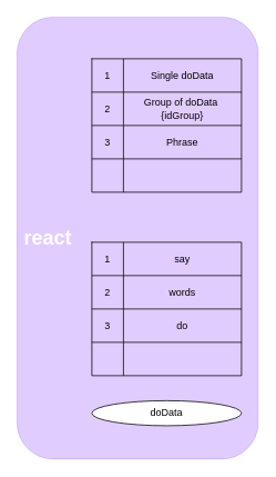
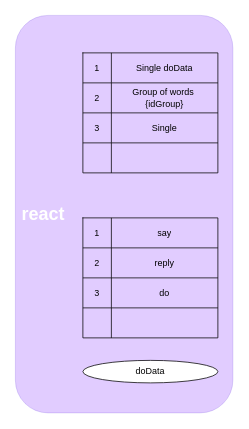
  <mxCell id="0" />
  <mxCell id="1" parent="0" />
  <mxCell id="2" value="&lt;h1&gt;&amp;nbsp;react&lt;/h1&gt;" style="whiteSpace=wrap;html=1;align=left;shadow=0;fillColor=#6a00ff;strokeColor=#3700CC;rounded=1;imageVerticalAlign=middle;fontColor=#ffffff;opacity=20;glass=0;" vertex="1" parent="1"><mxGeometry x="20" y="20" width="290" height="530" as="geometry" /></mxCell>
  <mxCell id="3" value="" style="shape=table;startSize=0;container=1;collapsible=0;childLayout=tableLayout;rounded=0;shadow=0;strokeColor=default;fillColor=none;" vertex="1" parent="1"><mxGeometry x="110" y="70" width="180" height="160" as="geometry" /></mxCell>
  <mxCell id="4" value="" style="shape=tableRow;horizontal=0;startSize=0;swimlaneHead=0;swimlaneBody=0;top=0;left=0;bottom=0;right=0;collapsible=0;dropTarget=0;fillColor=none;points=[[0,0.5],[1,0.5]];portConstraint=eastwest;rounded=0;shadow=0;strokeColor=default;" vertex="1" parent="3"><mxGeometry width="180" height="40" as="geometry" /></mxCell>
  <mxCell id="5" value="1" style="shape=partialRectangle;html=1;whiteSpace=wrap;connectable=0;overflow=hidden;fillColor=none;top=0;left=0;bottom=0;right=0;pointerEvents=1;rounded=0;shadow=0;strokeColor=default;" vertex="1" parent="4"><mxGeometry width="38" height="40" as="geometry"><mxRectangle width="38" height="40" as="alternateBounds" /></mxGeometry></mxCell>
  <mxCell id="6" value="Single doData" style="shape=partialRectangle;html=1;whiteSpace=wrap;connectable=0;overflow=hidden;fillColor=none;top=0;left=0;bottom=0;right=0;pointerEvents=1;rounded=0;shadow=0;strokeColor=default;" vertex="1" parent="4"><mxGeometry x="38" width="142" height="40" as="geometry"><mxRectangle width="142" height="40" as="alternateBounds" /></mxGeometry></mxCell>
  <mxCell id="7" value="" style="shape=tableRow;horizontal=0;startSize=0;swimlaneHead=0;swimlaneBody=0;top=0;left=0;bottom=0;right=0;collapsible=0;dropTarget=0;fillColor=none;points=[[0,0.5],[1,0.5]];portConstraint=eastwest;rounded=0;shadow=0;strokeColor=default;" vertex="1" parent="3"><mxGeometry y="40" width="180" height="40" as="geometry" /></mxCell>
  <mxCell id="8" value="2" style="shape=partialRectangle;html=1;whiteSpace=wrap;connectable=0;overflow=hidden;fillColor=none;top=0;left=0;bottom=0;right=0;pointerEvents=1;rounded=0;shadow=0;strokeColor=default;" vertex="1" parent="7"><mxGeometry width="38" height="40" as="geometry"><mxRectangle width="38" height="40" as="alternateBounds" /></mxGeometry></mxCell>
- <mxCell id="9" value="Group of doData&amp;nbsp;&lt;br&gt;{idGroup}" style="shape=partialRectangle;html=1;whiteSpace=wrap;connectable=0;overflow=hidden;fillColor=none;top=0;left=0;bottom=0;right=0;pointerEvents=1;rounded=0;shadow=0;strokeColor=default;" vertex="1" parent="7"><mxGeometry x="38" width="142" height="40" as="geometry"><mxRectangle width="142" height="40" as="alternateBounds" /></mxGeometry></mxCell>
+ <mxCell id="9" value="Group of words&amp;nbsp;&lt;br&gt;{idGroup}" style="shape=partialRectangle;html=1;whiteSpace=wrap;connectable=0;overflow=hidden;fillColor=none;top=0;left=0;bottom=0;right=0;pointerEvents=1;rounded=0;shadow=0;strokeColor=default;" vertex="1" parent="7"><mxGeometry x="38" width="142" height="40" as="geometry"><mxRectangle width="142" height="40" as="alternateBounds" /></mxGeometry></mxCell>
  <mxCell id="10" value="" style="shape=tableRow;horizontal=0;startSize=0;swimlaneHead=0;swimlaneBody=0;top=0;left=0;bottom=0;right=0;collapsible=0;dropTarget=0;fillColor=none;points=[[0,0.5],[1,0.5]];portConstraint=eastwest;rounded=0;shadow=0;strokeColor=default;" vertex="1" parent="3"><mxGeometry y="80" width="180" height="40" as="geometry" /></mxCell>
  <mxCell id="11" value="3" style="shape=partialRectangle;html=1;whiteSpace=wrap;connectable=0;overflow=hidden;fillColor=none;top=0;left=0;bottom=0;right=0;pointerEvents=1;rounded=0;shadow=0;strokeColor=default;" vertex="1" parent="10"><mxGeometry width="38" height="40" as="geometry"><mxRectangle width="38" height="40" as="alternateBounds" /></mxGeometry></mxCell>
- <mxCell id="12" value="Phrase" style="shape=partialRectangle;html=1;whiteSpace=wrap;connectable=0;overflow=hidden;fillColor=none;top=0;left=0;bottom=0;right=0;pointerEvents=1;rounded=0;shadow=0;strokeColor=default;" vertex="1" parent="10"><mxGeometry x="38" width="142" height="40" as="geometry"><mxRectangle width="142" height="40" as="alternateBounds" /></mxGeometry></mxCell>
+ <mxCell id="12" value="Single" style="shape=partialRectangle;html=1;whiteSpace=wrap;connectable=0;overflow=hidden;fillColor=none;top=0;left=0;bottom=0;right=0;pointerEvents=1;rounded=0;shadow=0;strokeColor=default;" vertex="1" parent="10"><mxGeometry x="38" width="142" height="40" as="geometry"><mxRectangle width="142" height="40" as="alternateBounds" /></mxGeometry></mxCell>
  <mxCell id="13" value="" style="shape=tableRow;horizontal=0;startSize=0;swimlaneHead=0;swimlaneBody=0;top=0;left=0;bottom=0;right=0;collapsible=0;dropTarget=0;fillColor=none;points=[[0,0.5],[1,0.5]];portConstraint=eastwest;rounded=0;shadow=0;strokeColor=default;" vertex="1" parent="3"><mxGeometry y="120" width="180" height="40" as="geometry" /></mxCell>
  <mxCell id="14" value="" style="shape=partialRectangle;html=1;whiteSpace=wrap;connectable=0;overflow=hidden;fillColor=none;top=0;left=0;bottom=0;right=0;pointerEvents=1;rounded=0;shadow=0;strokeColor=default;" vertex="1" parent="13"><mxGeometry width="38" height="40" as="geometry"><mxRectangle width="38" height="40" as="alternateBounds" /></mxGeometry></mxCell>
  <mxCell id="15" value="" style="shape=partialRectangle;html=1;whiteSpace=wrap;connectable=0;overflow=hidden;fillColor=none;top=0;left=0;bottom=0;right=0;pointerEvents=1;rounded=0;shadow=0;strokeColor=default;" vertex="1" parent="13"><mxGeometry x="38" width="142" height="40" as="geometry"><mxRectangle width="142" height="40" as="alternateBounds" /></mxGeometry></mxCell>
  <mxCell id="16" value="" style="shape=table;startSize=0;container=1;collapsible=0;childLayout=tableLayout;rounded=0;shadow=0;strokeColor=default;fillColor=none;" vertex="1" parent="1"><mxGeometry x="110" y="290" width="180" height="160" as="geometry" /></mxCell>
  <mxCell id="17" value="" style="shape=tableRow;horizontal=0;startSize=0;swimlaneHead=0;swimlaneBody=0;top=0;left=0;bottom=0;right=0;collapsible=0;dropTarget=0;fillColor=none;points=[[0,0.5],[1,0.5]];portConstraint=eastwest;rounded=0;shadow=0;strokeColor=default;" vertex="1" parent="16"><mxGeometry width="180" height="40" as="geometry" /></mxCell>
  <mxCell id="18" value="1" style="shape=partialRectangle;html=1;whiteSpace=wrap;connectable=0;overflow=hidden;fillColor=none;top=0;left=0;bottom=0;right=0;pointerEvents=1;rounded=0;shadow=0;strokeColor=default;" vertex="1" parent="17"><mxGeometry width="38" height="40" as="geometry"><mxRectangle width="38" height="40" as="alternateBounds" /></mxGeometry></mxCell>
  <mxCell id="19" value="say" style="shape=partialRectangle;html=1;whiteSpace=wrap;connectable=0;overflow=hidden;fillColor=none;top=0;left=0;bottom=0;right=0;pointerEvents=1;rounded=0;shadow=0;strokeColor=default;" vertex="1" parent="17"><mxGeometry x="38" width="142" height="40" as="geometry"><mxRectangle width="142" height="40" as="alternateBounds" /></mxGeometry></mxCell>
  <mxCell id="20" value="" style="shape=tableRow;horizontal=0;startSize=0;swimlaneHead=0;swimlaneBody=0;top=0;left=0;bottom=0;right=0;collapsible=0;dropTarget=0;fillColor=none;points=[[0,0.5],[1,0.5]];portConstraint=eastwest;rounded=0;shadow=0;strokeColor=default;" vertex="1" parent="16"><mxGeometry y="40" width="180" height="40" as="geometry" /></mxCell>
  <mxCell id="21" value="2" style="shape=partialRectangle;html=1;whiteSpace=wrap;connectable=0;overflow=hidden;fillColor=none;top=0;left=0;bottom=0;right=0;pointerEvents=1;rounded=0;shadow=0;strokeColor=default;" vertex="1" parent="20"><mxGeometry width="38" height="40" as="geometry"><mxRectangle width="38" height="40" as="alternateBounds" /></mxGeometry></mxCell>
- <mxCell id="22" value="words" style="shape=partialRectangle;html=1;whiteSpace=wrap;connectable=0;overflow=hidden;fillColor=none;top=0;left=0;bottom=0;right=0;pointerEvents=1;rounded=0;shadow=0;strokeColor=default;" vertex="1" parent="20"><mxGeometry x="38" width="142" height="40" as="geometry"><mxRectangle width="142" height="40" as="alternateBounds" /></mxGeometry></mxCell>
+ <mxCell id="22" value="reply" style="shape=partialRectangle;html=1;whiteSpace=wrap;connectable=0;overflow=hidden;fillColor=none;top=0;left=0;bottom=0;right=0;pointerEvents=1;rounded=0;shadow=0;strokeColor=default;" vertex="1" parent="20"><mxGeometry x="38" width="142" height="40" as="geometry"><mxRectangle width="142" height="40" as="alternateBounds" /></mxGeometry></mxCell>
  <mxCell id="23" value="" style="shape=tableRow;horizontal=0;startSize=0;swimlaneHead=0;swimlaneBody=0;top=0;left=0;bottom=0;right=0;collapsible=0;dropTarget=0;fillColor=none;points=[[0,0.5],[1,0.5]];portConstraint=eastwest;rounded=0;shadow=0;strokeColor=default;" vertex="1" parent="16"><mxGeometry y="80" width="180" height="40" as="geometry" /></mxCell>
  <mxCell id="24" value="3" style="shape=partialRectangle;html=1;whiteSpace=wrap;connectable=0;overflow=hidden;fillColor=none;top=0;left=0;bottom=0;right=0;pointerEvents=1;rounded=0;shadow=0;strokeColor=default;" vertex="1" parent="23"><mxGeometry width="38" height="40" as="geometry"><mxRectangle width="38" height="40" as="alternateBounds" /></mxGeometry></mxCell>
  <mxCell id="25" value="do" style="shape=partialRectangle;html=1;whiteSpace=wrap;connectable=0;overflow=hidden;fillColor=none;top=0;left=0;bottom=0;right=0;pointerEvents=1;rounded=0;shadow=0;strokeColor=default;" vertex="1" parent="23"><mxGeometry x="38" width="142" height="40" as="geometry"><mxRectangle width="142" height="40" as="alternateBounds" /></mxGeometry></mxCell>
  <mxCell id="26" value="" style="shape=tableRow;horizontal=0;startSize=0;swimlaneHead=0;swimlaneBody=0;top=0;left=0;bottom=0;right=0;collapsible=0;dropTarget=0;fillColor=none;points=[[0,0.5],[1,0.5]];portConstraint=eastwest;rounded=0;shadow=0;strokeColor=default;" vertex="1" parent="16"><mxGeometry y="120" width="180" height="40" as="geometry" /></mxCell>
  <mxCell id="27" value="" style="shape=partialRectangle;html=1;whiteSpace=wrap;connectable=0;overflow=hidden;fillColor=none;top=0;left=0;bottom=0;right=0;pointerEvents=1;rounded=0;shadow=0;strokeColor=default;" vertex="1" parent="26"><mxGeometry width="38" height="40" as="geometry"><mxRectangle width="38" height="40" as="alternateBounds" /></mxGeometry></mxCell>
  <mxCell id="28" value="" style="shape=partialRectangle;html=1;whiteSpace=wrap;connectable=0;overflow=hidden;fillColor=none;top=0;left=0;bottom=0;right=0;pointerEvents=1;rounded=0;shadow=0;strokeColor=default;" vertex="1" parent="26"><mxGeometry x="38" width="142" height="40" as="geometry"><mxRectangle width="142" height="40" as="alternateBounds" /></mxGeometry></mxCell>
  <mxCell id="29" value="doData" style="ellipse;whiteSpace=wrap;html=1;" vertex="1" parent="1"><mxGeometry x="110" y="480" width="180" height="30" as="geometry" /></mxCell>
